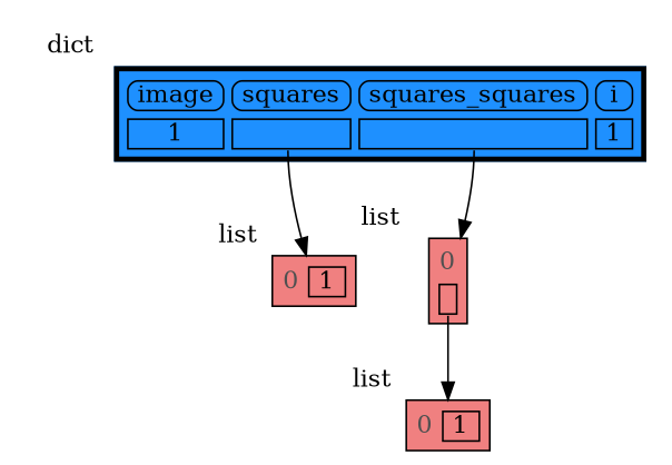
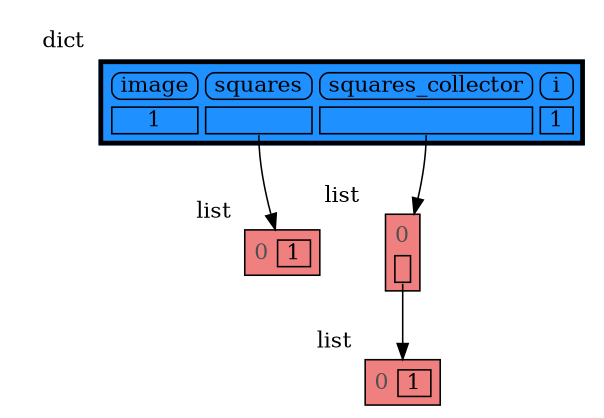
  digraph {
    node [shape=plaintext xlabel=list]
    edge [style=solid headport=table tailport=ref0]
    n1 [label=< <TABLE BORDER="1" CELLBORDER="1" CELLSPACING="5" CELLPADDING="0" BGCOLOR="lightcoral" PORT="table">     <TR><TD BORDER="0"><font color="#505050">0</font></TD><TD BORDER="1"> 1 </TD></TR> </TABLE> >]
    n2 [label=< <TABLE BORDER="1" CELLBORDER="1" CELLSPACING="5" CELLPADDING="0" BGCOLOR="lightcoral" PORT="table">     <TR><TD BORDER="0"><font color="#505050">0</font></TD></TR>     <TR><TD BORDER="1" PORT="ref0"> </TD></TR> </TABLE> >]
    n3 [label=< <TABLE BORDER="1" CELLBORDER="1" CELLSPACING="5" CELLPADDING="0" BGCOLOR="lightcoral" PORT="table">     <TR><TD BORDER="0"><font color="#505050">0</font></TD><TD BORDER="1"> 1 </TD></TR> </TABLE> >]
-   n4 [label=< <TABLE BORDER="3" CELLBORDER="1" CELLSPACING="5" CELLPADDING="0" BGCOLOR="dodgerblue1" PORT="table">     <TR><TD BORDER="1" STYLE="ROUNDED"> image </TD><TD BORDER="1" STYLE="ROUNDED"> squares </TD><TD BORDER="1" STYLE="ROUNDED"> squares_squares </TD><TD BORDER="1" STYLE="ROUNDED"> i </TD></TR>     <TR><TD BORDER="1"> 1 </TD><TD BORDER="1" PORT="ref0"> </TD><TD BORDER="1" PORT="ref1"> </TD><TD BORDER="1"> 1 </TD></TR> </TABLE> > xlabel=dict]
+   n4 [label=< <TABLE BORDER="3" CELLBORDER="1" CELLSPACING="5" CELLPADDING="0" BGCOLOR="dodgerblue1" PORT="table">     <TR><TD BORDER="1" STYLE="ROUNDED"> image </TD><TD BORDER="1" STYLE="ROUNDED"> squares </TD><TD BORDER="1" STYLE="ROUNDED"> squares_collector </TD><TD BORDER="1" STYLE="ROUNDED"> i </TD></TR>     <TR><TD BORDER="1"> 1 </TD><TD BORDER="1" PORT="ref0"> </TD><TD BORDER="1" PORT="ref1"> </TD><TD BORDER="1"> 1 </TD></TR> </TABLE> > xlabel=dict]
    subgraph sub_1 {
      rank=same
      n1
      n2
    }
    n1 -> n2 [style=invis weight=10 headport="" tailport=""]
    n2 -> n3
    n4 -> n1
    n4 -> n2 [tailport=ref1]
  }
